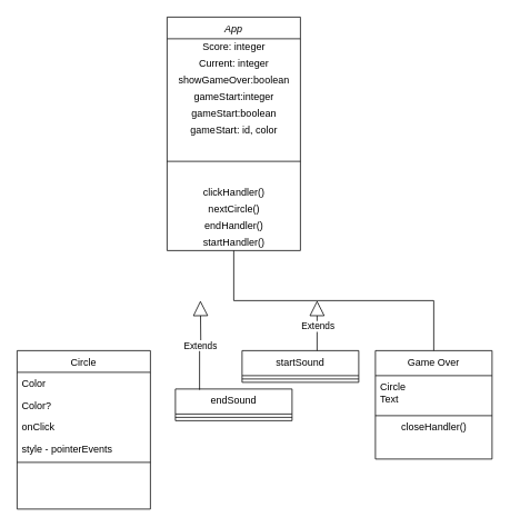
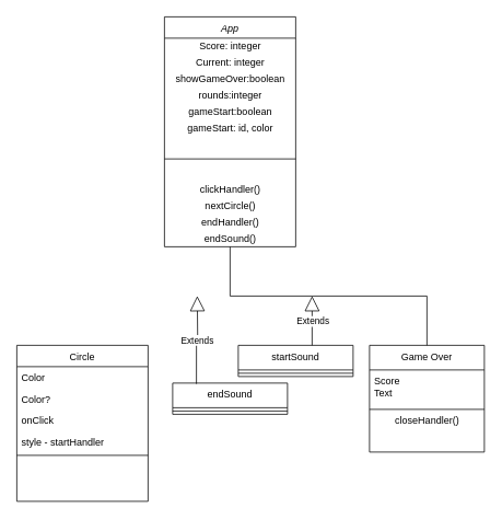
  <mxCell id="0" />
  <mxCell id="1" parent="0" />
  <mxCell id="2" value="App" style="swimlane;fontStyle=2;align=center;verticalAlign=top;childLayout=stackLayout;horizontal=1;startSize=26;horizontalStack=0;resizeParent=1;resizeLast=0;collapsible=1;marginBottom=0;rounded=0;shadow=0;strokeWidth=1;" parent="1" vertex="1"><mxGeometry x="200" y="20" width="160" height="280" as="geometry"><mxRectangle x="230" y="140" width="160" height="26" as="alternateBounds" /></mxGeometry></mxCell>
  <mxCell id="3" value="Score: integer" style="text;html=1;align=center;verticalAlign=middle;resizable=0;points=[];autosize=1;strokeColor=none;" vertex="1" parent="2"><mxGeometry y="26" width="160" height="20" as="geometry" /></mxCell>
  <mxCell id="4" value="Current: integer" style="text;html=1;align=center;verticalAlign=middle;resizable=0;points=[];autosize=1;strokeColor=none;" vertex="1" parent="2"><mxGeometry y="46" width="160" height="20" as="geometry" /></mxCell>
  <mxCell id="5" value="showGameOver:boolean" style="text;html=1;align=center;verticalAlign=middle;resizable=0;points=[];autosize=1;strokeColor=none;" vertex="1" parent="2"><mxGeometry y="66" width="160" height="20" as="geometry" /></mxCell>
- <mxCell id="6" value="gameStart:integer" style="text;html=1;align=center;verticalAlign=middle;resizable=0;points=[];autosize=1;strokeColor=none;" vertex="1" parent="2"><mxGeometry y="86" width="160" height="20" as="geometry" /></mxCell>
+ <mxCell id="6" value="rounds:integer" style="text;html=1;align=center;verticalAlign=middle;resizable=0;points=[];autosize=1;strokeColor=none;" vertex="1" parent="2"><mxGeometry y="86" width="160" height="20" as="geometry" /></mxCell>
  <mxCell id="7" value="gameStart:boolean" style="text;html=1;align=center;verticalAlign=middle;resizable=0;points=[];autosize=1;strokeColor=none;" vertex="1" parent="2"><mxGeometry y="106" width="160" height="20" as="geometry" /></mxCell>
  <mxCell id="8" value="gameStart: id, color" style="text;html=1;align=center;verticalAlign=middle;resizable=0;points=[];autosize=1;strokeColor=none;" vertex="1" parent="2"><mxGeometry y="126" width="160" height="20" as="geometry" /></mxCell>
  <mxCell id="9" value="" style="line;html=1;strokeWidth=1;align=left;verticalAlign=middle;spacingTop=-1;spacingLeft=3;spacingRight=3;rotatable=0;labelPosition=right;points=[];portConstraint=eastwest;" parent="2" vertex="1"><mxGeometry y="146" width="160" height="54" as="geometry" /></mxCell>
  <mxCell id="10" value="clickHandler()" style="text;html=1;align=center;verticalAlign=middle;resizable=0;points=[];autosize=1;strokeColor=none;" vertex="1" parent="2"><mxGeometry y="200" width="160" height="20" as="geometry" /></mxCell>
  <mxCell id="11" value="nextCircle()" style="text;html=1;align=center;verticalAlign=middle;resizable=0;points=[];autosize=1;strokeColor=none;" vertex="1" parent="2"><mxGeometry y="220" width="160" height="20" as="geometry" /></mxCell>
  <mxCell id="12" value="endHandler()" style="text;html=1;align=center;verticalAlign=middle;resizable=0;points=[];autosize=1;strokeColor=none;" vertex="1" parent="2"><mxGeometry y="240" width="160" height="20" as="geometry" /></mxCell>
- <mxCell id="13" value="startHandler()" style="text;html=1;align=center;verticalAlign=middle;resizable=0;points=[];autosize=1;strokeColor=none;" vertex="1" parent="2"><mxGeometry y="260" width="160" height="20" as="geometry" /></mxCell>
+ <mxCell id="13" value="endSound()" style="text;html=1;align=center;verticalAlign=middle;resizable=0;points=[];autosize=1;strokeColor=none;" vertex="1" parent="2"><mxGeometry y="260" width="160" height="20" as="geometry" /></mxCell>
  <mxCell id="14" value="Circle" style="swimlane;fontStyle=0;align=center;verticalAlign=top;childLayout=stackLayout;horizontal=1;startSize=26;horizontalStack=0;resizeParent=1;resizeLast=0;collapsible=1;marginBottom=0;rounded=0;shadow=0;strokeWidth=1;" parent="1" vertex="1"><mxGeometry x="20" y="420" width="160" height="190" as="geometry"><mxRectangle x="130" y="380" width="160" height="26" as="alternateBounds" /></mxGeometry></mxCell>
  <mxCell id="15" value="Color" style="text;align=left;verticalAlign=top;spacingLeft=4;spacingRight=4;overflow=hidden;rotatable=0;points=[[0,0.5],[1,0.5]];portConstraint=eastwest;" parent="14" vertex="1"><mxGeometry y="26" width="160" height="26" as="geometry" /></mxCell>
  <mxCell id="16" value="Color?" style="text;align=left;verticalAlign=top;spacingLeft=4;spacingRight=4;overflow=hidden;rotatable=0;points=[[0,0.5],[1,0.5]];portConstraint=eastwest;rounded=0;shadow=0;html=0;" parent="14" vertex="1"><mxGeometry y="52" width="160" height="26" as="geometry" /></mxCell>
  <mxCell id="17" value="onClick" style="text;align=left;verticalAlign=top;spacingLeft=4;spacingRight=4;overflow=hidden;rotatable=0;points=[[0,0.5],[1,0.5]];portConstraint=eastwest;rounded=0;shadow=0;html=0;" vertex="1" parent="14"><mxGeometry y="78" width="160" height="26" as="geometry" /></mxCell>
- <mxCell id="18" value="style - pointerEvents" style="text;align=left;verticalAlign=top;spacingLeft=4;spacingRight=4;overflow=hidden;rotatable=0;points=[[0,0.5],[1,0.5]];portConstraint=eastwest;rounded=0;shadow=0;html=0;" vertex="1" parent="14"><mxGeometry y="104" width="160" height="26" as="geometry" /></mxCell>
+ <mxCell id="18" value="style - startHandler" style="text;align=left;verticalAlign=top;spacingLeft=4;spacingRight=4;overflow=hidden;rotatable=0;points=[[0,0.5],[1,0.5]];portConstraint=eastwest;rounded=0;shadow=0;html=0;" vertex="1" parent="14"><mxGeometry y="104" width="160" height="26" as="geometry" /></mxCell>
  <mxCell id="19" value="" style="line;html=1;strokeWidth=1;align=left;verticalAlign=middle;spacingTop=-1;spacingLeft=3;spacingRight=3;rotatable=0;labelPosition=right;points=[];portConstraint=eastwest;" parent="14" vertex="1"><mxGeometry y="130" width="160" height="8" as="geometry" /></mxCell>
  <mxCell id="20" value="Game Over" style="swimlane;fontStyle=0;align=center;verticalAlign=top;childLayout=stackLayout;horizontal=1;startSize=30;horizontalStack=0;resizeParent=1;resizeLast=0;collapsible=1;marginBottom=0;rounded=0;shadow=0;strokeWidth=1;" parent="1" vertex="1"><mxGeometry x="450" y="420" width="140" height="130" as="geometry"><mxRectangle x="340" y="380" width="170" height="26" as="alternateBounds" /></mxGeometry></mxCell>
- <mxCell id="21" value="Circle&#10;Text&#10;" style="text;align=left;verticalAlign=top;spacingLeft=4;spacingRight=4;overflow=hidden;rotatable=0;points=[[0,0.5],[1,0.5]];portConstraint=eastwest;" parent="20" vertex="1"><mxGeometry y="30" width="140" height="44" as="geometry" /></mxCell>
+ <mxCell id="21" value="Score&#10;Text&#10;" style="text;align=left;verticalAlign=top;spacingLeft=4;spacingRight=4;overflow=hidden;rotatable=0;points=[[0,0.5],[1,0.5]];portConstraint=eastwest;" parent="20" vertex="1"><mxGeometry y="30" width="140" height="44" as="geometry" /></mxCell>
  <mxCell id="22" value="" style="line;html=1;strokeWidth=1;align=left;verticalAlign=middle;spacingTop=-1;spacingLeft=3;spacingRight=3;rotatable=0;labelPosition=right;points=[];portConstraint=eastwest;" parent="20" vertex="1"><mxGeometry y="74" width="140" height="8" as="geometry" /></mxCell>
  <mxCell id="23" value="closeHandler()" style="text;html=1;align=center;verticalAlign=middle;resizable=0;points=[];autosize=1;strokeColor=none;" vertex="1" parent="20"><mxGeometry y="82" width="140" height="20" as="geometry" /></mxCell>
  <mxCell id="24" value="" style="endArrow=none;endSize=10;endFill=0;shadow=0;strokeWidth=1;rounded=0;edgeStyle=elbowEdgeStyle;elbow=vertical;" parent="1" source="20" target="2" edge="1"><mxGeometry width="160" relative="1" as="geometry"><mxPoint x="120" y="323" as="sourcePoint" /><mxPoint x="220" y="221" as="targetPoint" /></mxGeometry></mxCell>
  <mxCell id="25" value="startSound" style="swimlane;fontStyle=0;align=center;verticalAlign=top;childLayout=stackLayout;horizontal=1;startSize=30;horizontalStack=0;resizeParent=1;resizeLast=0;collapsible=1;marginBottom=0;rounded=0;shadow=0;strokeWidth=1;" vertex="1" parent="1"><mxGeometry x="290" y="420" width="140" height="38" as="geometry"><mxRectangle x="340" y="380" width="170" height="26" as="alternateBounds" /></mxGeometry></mxCell>
  <mxCell id="26" value="" style="line;html=1;strokeWidth=1;align=left;verticalAlign=middle;spacingTop=-1;spacingLeft=3;spacingRight=3;rotatable=0;labelPosition=right;points=[];portConstraint=eastwest;" vertex="1" parent="25"><mxGeometry y="30" width="140" height="8" as="geometry" /></mxCell>
  <mxCell id="27" value="endSound" style="swimlane;fontStyle=0;align=center;verticalAlign=top;childLayout=stackLayout;horizontal=1;startSize=30;horizontalStack=0;resizeParent=1;resizeLast=0;collapsible=1;marginBottom=0;rounded=0;shadow=0;strokeWidth=1;" vertex="1" parent="1"><mxGeometry x="210" y="466" width="140" height="38" as="geometry"><mxRectangle x="340" y="380" width="170" height="26" as="alternateBounds" /></mxGeometry></mxCell>
  <mxCell id="28" value="" style="line;html=1;strokeWidth=1;align=left;verticalAlign=middle;spacingTop=-1;spacingLeft=3;spacingRight=3;rotatable=0;labelPosition=right;points=[];portConstraint=eastwest;" vertex="1" parent="27"><mxGeometry y="30" width="140" height="8" as="geometry" /></mxCell>
  <mxCell id="29" value="Extends" style="endArrow=block;endSize=16;endFill=0;html=1;rounded=0;edgeStyle=orthogonalEdgeStyle;exitX=0.207;exitY=0.026;exitDx=0;exitDy=0;exitPerimeter=0;" edge="1" parent="1" source="27"><mxGeometry width="160" relative="1" as="geometry"><mxPoint x="240" y="460" as="sourcePoint" /><mxPoint x="240" y="360" as="targetPoint" /></mxGeometry></mxCell>
  <mxCell id="30" value="Extends" style="endArrow=block;endSize=16;endFill=0;html=1;rounded=0;edgeStyle=orthogonalEdgeStyle;exitX=0.643;exitY=0;exitDx=0;exitDy=0;exitPerimeter=0;" edge="1" parent="1" source="25"><mxGeometry width="160" relative="1" as="geometry"><mxPoint x="380" y="410" as="sourcePoint" /><mxPoint x="380" y="360" as="targetPoint" /><Array as="points" /></mxGeometry></mxCell>
